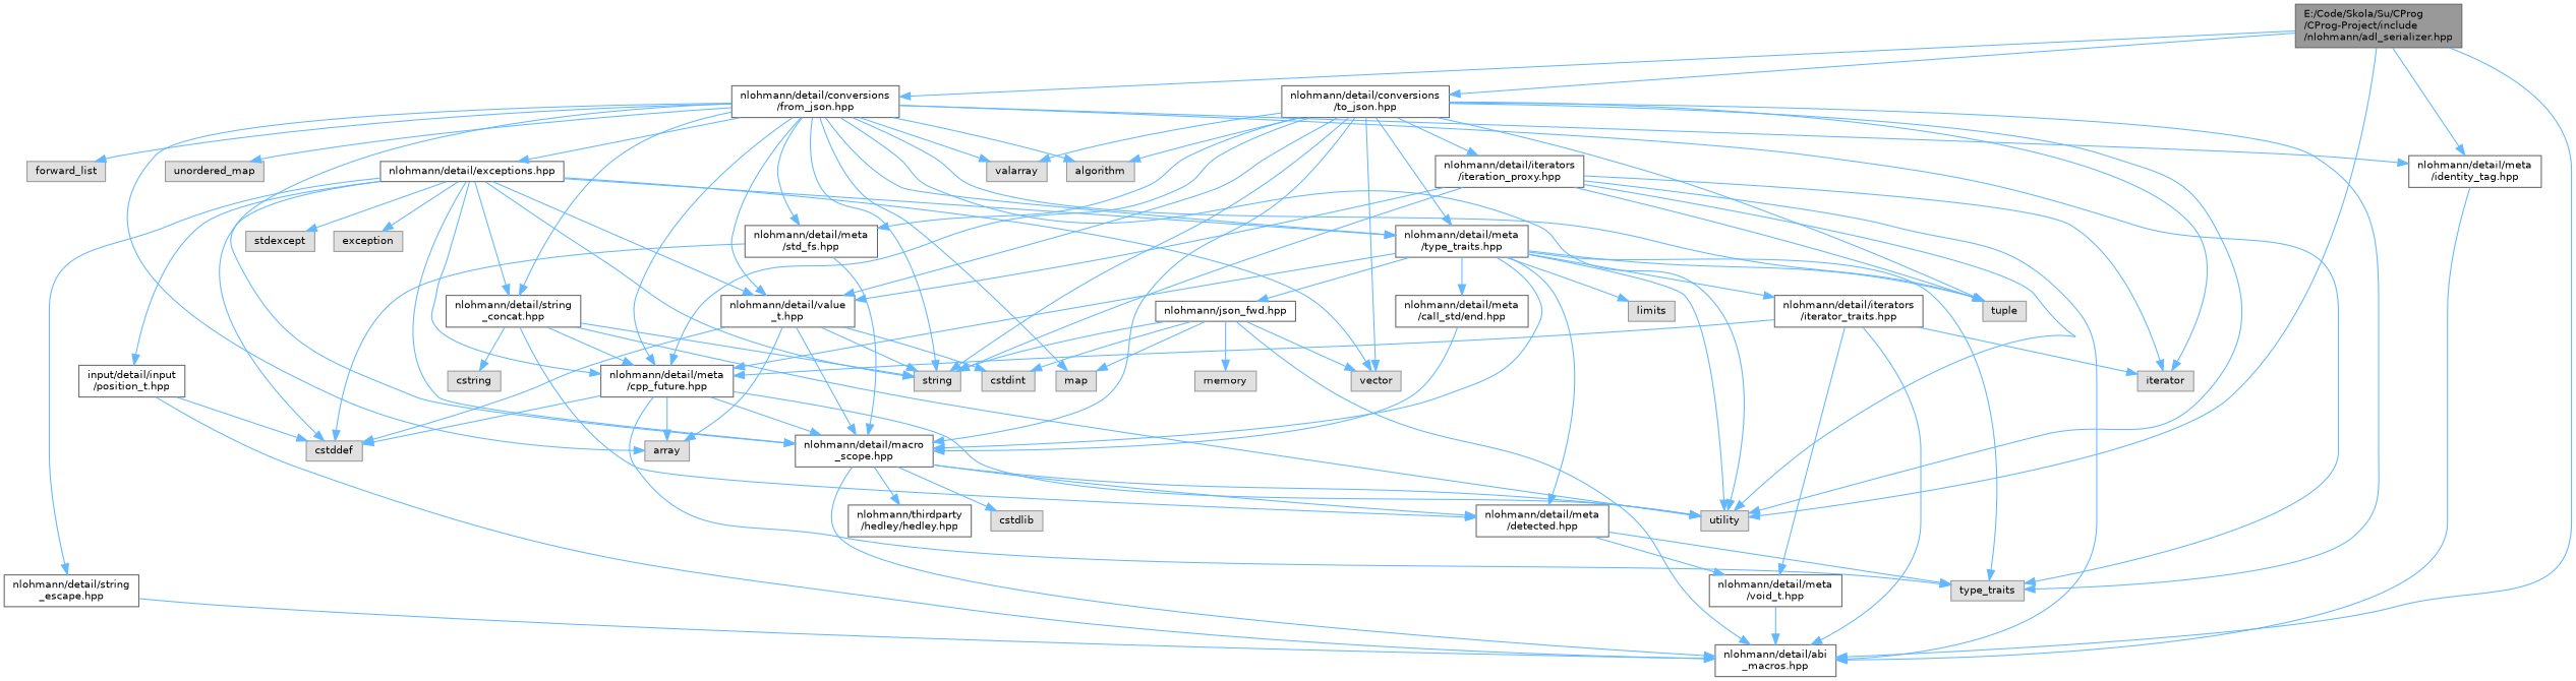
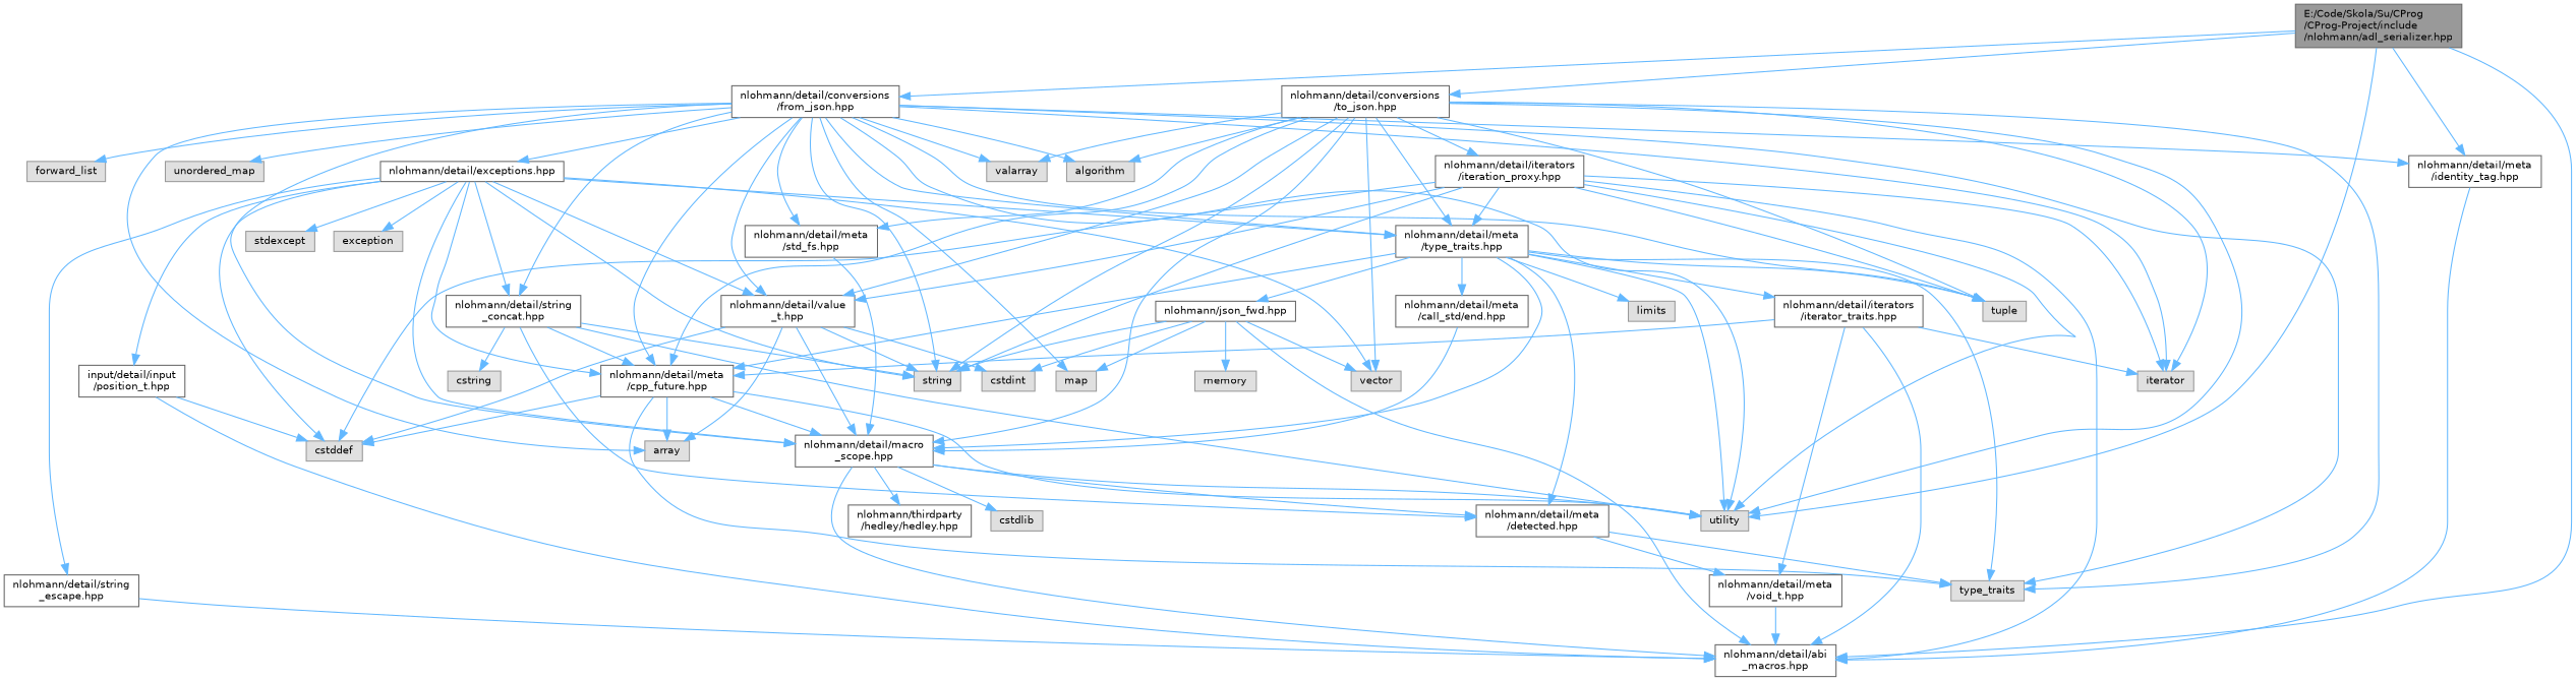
  digraph {
    node [color=grey60 fillcolor="#E0E0E0" fontname=Helvetica fontsize=10 shape=box style=filled]
    edge [color=steelblue1 fontname=Helvetica fontsize=10 labelfontname=Helvetica labelfontsize=10 style=solid]
    n1 [color=gray40 fillcolor=grey60 fontcolor=black height=0.2 label="E:/Code/Skola/Su/CProg\l/CProg-Project/include\l/nlohmann/adl_serializer.hpp" width=0.4]
    n2 [height=0.2 label=utility width=0.4]
    n3 [color=grey40 fillcolor=white height=0.2 label="nlohmann/detail/abi\l_macros.hpp" width=0.4]
    n4 [color=grey40 fillcolor=white height=0.2 label="nlohmann/detail/conversions\l/from_json.hpp" width=0.4]
    n5 [color=grey40 fillcolor=white height=0.2 label="nlohmann/detail/meta\l/identity_tag.hpp" width=0.4]
    n6 [color=grey40 fillcolor=white height=0.2 label="nlohmann/detail/conversions\l/to_json.hpp" width=0.4]
    n7 [height=0.2 label=algorithm width=0.4]
    n8 [height=0.2 label=array width=0.4]
    n9 [height=0.2 label=forward_list width=0.4]
    n10 [height=0.2 label=iterator width=0.4]
    n11 [height=0.2 label=map width=0.4]
    n12 [height=0.2 label=string width=0.4]
    n13 [height=0.2 label=tuple width=0.4]
    n14 [height=0.2 label=type_traits width=0.4]
    n15 [height=0.2 label=unordered_map width=0.4]
    n16 [height=0.2 label=valarray width=0.4]
    n17 [color=grey40 fillcolor=white height=0.2 label="nlohmann/detail/exceptions.hpp" width=0.4]
    n18 [color=grey40 fillcolor=white height=0.2 label="nlohmann/detail/value\l_t.hpp" width=0.4]
    n19 [color=grey40 fillcolor=white height=0.2 label="nlohmann/detail/macro\l_scope.hpp" width=0.4]
    n20 [color=grey40 fillcolor=white height=0.2 label="nlohmann/detail/meta\l/cpp_future.hpp" width=0.4]
    n21 [color=grey40 fillcolor=white height=0.2 label="nlohmann/detail/meta\l/type_traits.hpp" width=0.4]
    n22 [color=grey40 fillcolor=white height=0.2 label="nlohmann/detail/string\l_concat.hpp" width=0.4]
    n23 [color=grey40 fillcolor=white height=0.2 label="nlohmann/detail/meta\l/std_fs.hpp" width=0.4]
    n24 [height=0.2 label=vector width=0.4]
    n25 [color=grey40 fillcolor=white height=0.2 label="nlohmann/detail/iterators\l/iteration_proxy.hpp" width=0.4]
    n26 [height=0.2 label=cstddef width=0.4]
    n27 [height=0.2 label=exception width=0.4]
    n28 [height=0.2 label=stdexcept width=0.4]
    n29 [color=grey40 fillcolor=white height=0.2 label="nlohmann/detail/string\l_escape.hpp" width=0.4]
    n30 [color=grey40 fillcolor=white height=0.2 label="input/detail/input\l/position_t.hpp" width=0.4]
    n31 [height=0.2 label=cstdint width=0.4]
    n32 [color=grey40 fillcolor=white height=0.2 label="nlohmann/detail/meta\l/detected.hpp" width=0.4]
    n33 [color=grey40 fillcolor=white height=0.2 label="nlohmann/thirdparty\l/hedley/hedley.hpp" width=0.4]
    n34 [height=0.2 label=cstdlib width=0.4]
    n35 [height=0.2 label=limits width=0.4]
    n36 [color=grey40 fillcolor=white height=0.2 label="nlohmann/detail/iterators\l/iterator_traits.hpp" width=0.4]
    n37 [color=grey40 fillcolor=white height=0.2 label="nlohmann/detail/meta\l/call_std/end.hpp" width=0.4]
    n38 [color=grey40 fillcolor=white height=0.2 label="nlohmann/json_fwd.hpp" width=0.4]
    n39 [height=0.2 label=cstring width=0.4]
    n40 [color=grey40 fillcolor=white height=0.2 label="nlohmann/detail/meta\l/void_t.hpp" width=0.4]
    n41 [height=0.2 label=memory width=0.4]
    n1 -> n2
    n1 -> n3
    n1 -> n4
    n1 -> n5
    n1 -> n6
    n4 -> n2
    n4 -> n5
    n4 -> n7
    n4 -> n8
    n4 -> n9
+   n4 -> n10
    n4 -> n11
    n4 -> n12
    n4 -> n13
    n4 -> n14
    n4 -> n15
    n4 -> n16
    n4 -> n17
    n4 -> n18
    n4 -> n19
    n4 -> n20
    n4 -> n21
    n4 -> n22
    n4 -> n23
    n5 -> n3
    n6 -> n2
    n6 -> n7
    n6 -> n10
    n6 -> n12
    n6 -> n13
    n6 -> n14
    n6 -> n16
    n6 -> n18
    n6 -> n19
    n6 -> n20
    n6 -> n21
    n6 -> n23
    n6 -> n24
    n6 -> n25
    n17 -> n12
    n17 -> n18
    n17 -> n19
    n17 -> n20
    n17 -> n21
    n17 -> n22
    n17 -> n24
    n17 -> n26
    n17 -> n27
    n17 -> n28
    n17 -> n29
    n17 -> n30
    n18 -> n8
    n18 -> n12
    n18 -> n19
    n18 -> n26
    n18 -> n31
    n19 -> n2
    n19 -> n3
    n19 -> n32
    n19 -> n33
    n19 -> n34
    n20 -> n2
    n20 -> n8
    n20 -> n14
    n20 -> n19
    n20 -> n26
    n21 -> n2
    n21 -> n13
    n21 -> n14
    n21 -> n19
    n21 -> n20
    n21 -> n32
    n21 -> n35
    n21 -> n36
    n21 -> n37
    n21 -> n38
    n22 -> n2
    n22 -> n12
    n22 -> n20
    n22 -> n32
    n22 -> n39
    n23 -> n19
    n25 -> n2
    n25 -> n3
    n25 -> n10
    n25 -> n12
    n25 -> n13
    n25 -> n18
-   n23 -> n26
+   n25 -> n21
+   n25 -> n26
    n29 -> n3
    n30 -> n3
    n30 -> n26
    n32 -> n14
    n32 -> n40
    n36 -> n3
    n36 -> n10
    n36 -> n20
    n36 -> n40
    n37 -> n19
    n38 -> n3
    n38 -> n11
    n38 -> n12
    n38 -> n24
    n38 -> n31
    n38 -> n41
    n40 -> n3
  }
